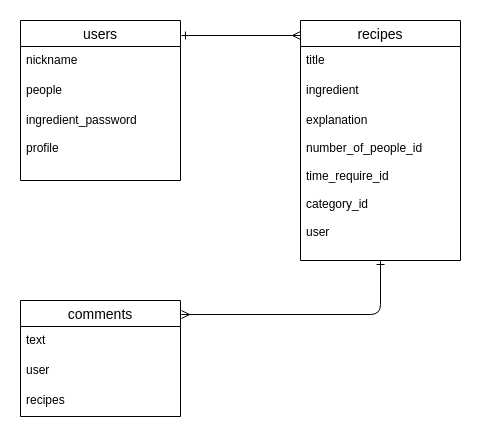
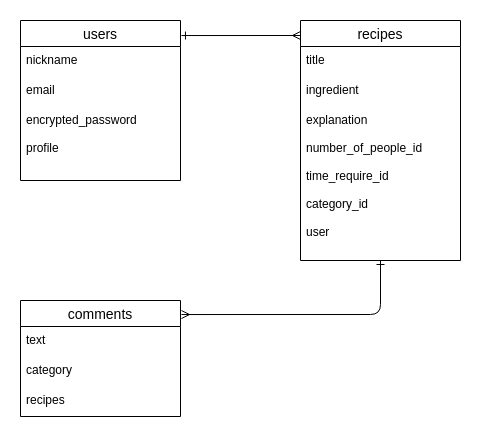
  <mxCell id="0" />
  <mxCell id="1" parent="0" />
  <mxCell id="2" style="edgeStyle=none;html=1;startArrow=ERone;startFill=0;endArrow=ERmany;endFill=0;exitX=1.006;exitY=0.094;exitDx=0;exitDy=0;exitPerimeter=0;" parent="1" source="3" edge="1"><mxGeometry relative="1" as="geometry"><mxPoint x="300" y="35" as="targetPoint" /><Array as="points" /></mxGeometry></mxCell>
  <mxCell id="3" value="users" style="swimlane;fontStyle=0;childLayout=stackLayout;horizontal=1;startSize=26;horizontalStack=0;resizeParent=1;resizeParentMax=0;resizeLast=0;collapsible=1;marginBottom=0;align=center;fontSize=14;shadow=0;" parent="1" vertex="1"><mxGeometry x="20" y="20" width="160" height="160" as="geometry" /></mxCell>
  <mxCell id="4" value="nickname" style="text;strokeColor=none;fillColor=none;spacingLeft=4;spacingRight=4;overflow=hidden;rotatable=0;points=[[0,0.5],[1,0.5]];portConstraint=eastwest;fontSize=12;shadow=0;" parent="3" vertex="1"><mxGeometry y="26" width="160" height="30" as="geometry" /></mxCell>
- <mxCell id="5" value="people" style="text;strokeColor=none;fillColor=none;spacingLeft=4;spacingRight=4;overflow=hidden;rotatable=0;points=[[0,0.5],[1,0.5]];portConstraint=eastwest;fontSize=12;shadow=0;" parent="3" vertex="1"><mxGeometry y="56" width="160" height="30" as="geometry" /></mxCell>
- <mxCell id="6" value="ingredient_password&#10;&#10;profile" style="text;strokeColor=none;fillColor=none;spacingLeft=4;spacingRight=4;overflow=hidden;rotatable=0;points=[[0,0.5],[1,0.5]];portConstraint=eastwest;fontSize=12;shadow=0;" parent="3" vertex="1"><mxGeometry y="86" width="160" height="74" as="geometry" /></mxCell>
+ <mxCell id="5" value="email" style="text;strokeColor=none;fillColor=none;spacingLeft=4;spacingRight=4;overflow=hidden;rotatable=0;points=[[0,0.5],[1,0.5]];portConstraint=eastwest;fontSize=12;shadow=0;" parent="3" vertex="1"><mxGeometry y="56" width="160" height="30" as="geometry" /></mxCell>
+ <mxCell id="6" value="encrypted_password&#10;&#10;profile" style="text;strokeColor=none;fillColor=none;spacingLeft=4;spacingRight=4;overflow=hidden;rotatable=0;points=[[0,0.5],[1,0.5]];portConstraint=eastwest;fontSize=12;shadow=0;" parent="3" vertex="1"><mxGeometry y="86" width="160" height="74" as="geometry" /></mxCell>
  <mxCell id="7" style="edgeStyle=none;html=1;entryX=1.006;entryY=0.121;entryDx=0;entryDy=0;entryPerimeter=0;startArrow=ERone;startFill=0;endArrow=ERmany;endFill=0;" parent="1" target="12" edge="1"><mxGeometry relative="1" as="geometry"><Array as="points"><mxPoint x="380" y="314" /></Array><mxPoint x="380" y="260" as="sourcePoint" /></mxGeometry></mxCell>
  <mxCell id="8" value="recipes" style="swimlane;fontStyle=0;childLayout=stackLayout;horizontal=1;startSize=26;horizontalStack=0;resizeParent=1;resizeParentMax=0;resizeLast=0;collapsible=1;marginBottom=0;align=center;fontSize=14;shadow=0;" parent="1" vertex="1"><mxGeometry x="300" y="20" width="160" height="240" as="geometry" /></mxCell>
  <mxCell id="9" value="title" style="text;strokeColor=none;fillColor=none;spacingLeft=4;spacingRight=4;overflow=hidden;rotatable=0;points=[[0,0.5],[1,0.5]];portConstraint=eastwest;fontSize=12;shadow=0;" parent="8" vertex="1"><mxGeometry y="26" width="160" height="30" as="geometry" /></mxCell>
  <mxCell id="10" value="ingredient" style="text;strokeColor=none;fillColor=none;spacingLeft=4;spacingRight=4;overflow=hidden;rotatable=0;points=[[0,0.5],[1,0.5]];portConstraint=eastwest;fontSize=12;shadow=0;" parent="8" vertex="1"><mxGeometry y="56" width="160" height="30" as="geometry" /></mxCell>
  <mxCell id="11" value="explanation&#10;&#10;number_of_people_id&#10;&#10;time_require_id&#10;&#10;category_id&#10;&#10;user" style="text;strokeColor=none;fillColor=none;spacingLeft=4;spacingRight=4;overflow=hidden;rotatable=0;points=[[0,0.5],[1,0.5]];portConstraint=eastwest;fontSize=12;shadow=0;" parent="8" vertex="1"><mxGeometry y="86" width="160" height="154" as="geometry" /></mxCell>
  <mxCell id="12" value="comments" style="swimlane;fontStyle=0;childLayout=stackLayout;horizontal=1;startSize=26;horizontalStack=0;resizeParent=1;resizeParentMax=0;resizeLast=0;collapsible=1;marginBottom=0;align=center;fontSize=14;" parent="1" vertex="1"><mxGeometry x="20" y="300" width="160" height="116" as="geometry" /></mxCell>
  <mxCell id="13" value="text" style="text;strokeColor=none;fillColor=none;spacingLeft=4;spacingRight=4;overflow=hidden;rotatable=0;points=[[0,0.5],[1,0.5]];portConstraint=eastwest;fontSize=12;" parent="12" vertex="1"><mxGeometry y="26" width="160" height="30" as="geometry" /></mxCell>
- <mxCell id="14" value="user" style="text;strokeColor=none;fillColor=none;spacingLeft=4;spacingRight=4;overflow=hidden;rotatable=0;points=[[0,0.5],[1,0.5]];portConstraint=eastwest;fontSize=12;" parent="12" vertex="1"><mxGeometry y="56" width="160" height="30" as="geometry" /></mxCell>
+ <mxCell id="14" value="category" style="text;strokeColor=none;fillColor=none;spacingLeft=4;spacingRight=4;overflow=hidden;rotatable=0;points=[[0,0.5],[1,0.5]];portConstraint=eastwest;fontSize=12;" parent="12" vertex="1"><mxGeometry y="56" width="160" height="30" as="geometry" /></mxCell>
  <mxCell id="15" value="recipes" style="text;strokeColor=none;fillColor=none;spacingLeft=4;spacingRight=4;overflow=hidden;rotatable=0;points=[[0,0.5],[1,0.5]];portConstraint=eastwest;fontSize=12;" parent="12" vertex="1"><mxGeometry y="86" width="160" height="30" as="geometry" /></mxCell>
